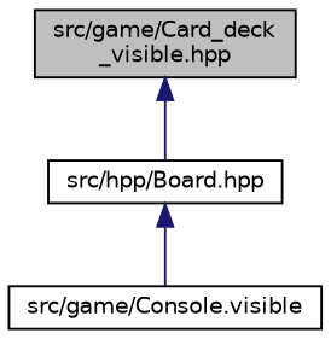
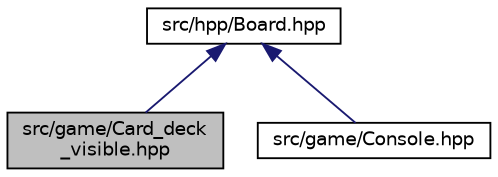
  digraph {
    node [color=black fillcolor=white fontname=Helvetica fontsize=10 shape=record style=filled]
    edge [color=midnightblue dir=back fontname=Helvetica fontsize=10 labelfontname=Helvetica labelfontsize=10 style=solid]
    n1 [fillcolor=grey75 fontcolor=black height=0.2 label="src/game/Card_deck\l_visible.hpp" width=0.4]
    n2 [height=0.2 label="src/hpp/Board.hpp" width=0.4]
-   n3 [height=0.2 label="src/game/Console.visible" width=0.4]
-   n1 -> n2
+   n3 [height=0.2 label="src/game/Console.hpp" width=0.4]
+   n2 -> n1
    n2 -> n3
  }
